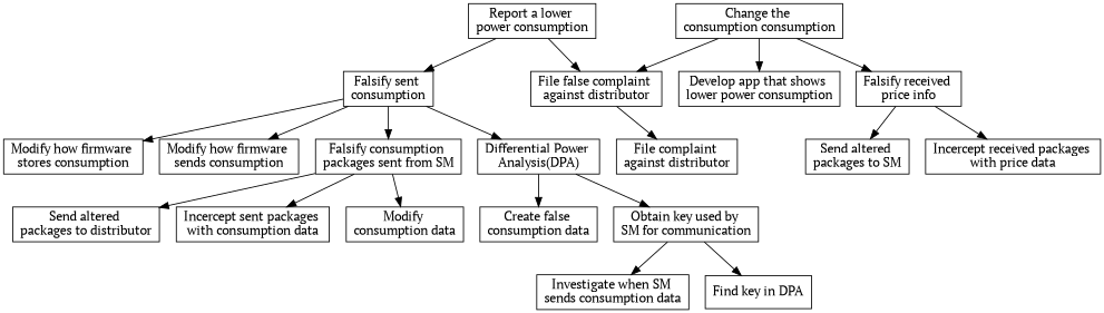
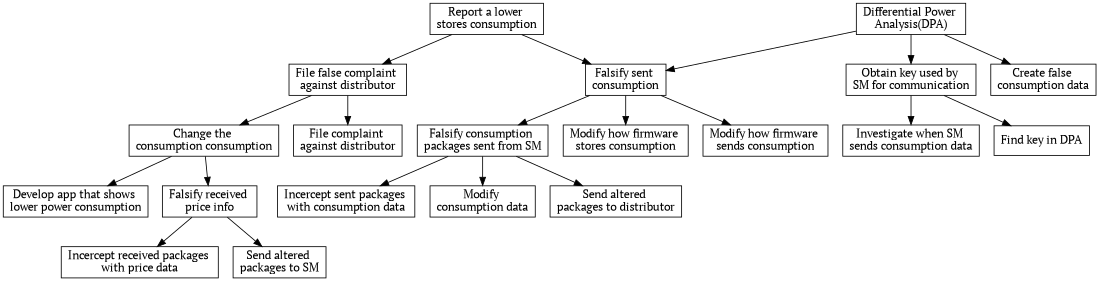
  digraph {
    fontname="PT Serif"
    node [fontname="PT Serif" shape=rectangle]
    edge [fontname="PT Serif"]
-   n1 [label="Report a lower \npower consumption" shape=OR]
+   n1 [label="Report a lower \nstores consumption" shape=OR]
    n2 [label="File false complaint \nagainst distributor" shape=AND]
    n3 [label="Falsify sent \nconsumption" shape=OR]
    n4 [label="Change the \nconsumption consumption" shape=OR]
    n5 [label="File complaint \nagainst distributor"]
    n6 [label="Falsify consumption \npackages sent from SM" shape=AND]
    n7 [label="Differential Power \nAnalysis(DPA)" shape=AND]
    n8 [label="Modify how firmware \nstores consumption"]
    n9 [label="Modify how firmware \nsends consumption"]
    n10 [label="Develop app that shows \nlower power consumption"]
    n11 [label="Falsify received \nprice info" shape=AND]
    n12 [label="Incercept sent packages \nwith consumption data"]
    n13 [label="Modify \nconsumption data"]
    n14 [label="Send altered \npackages to distributor"]
    n15 [label="Obtain key used by \nSM for communication" shape=AND]
    n16 [label="Create false \nconsumption data"]
    n17 [label="Incercept received packages \nwith price data"]
    n18 [label="Send altered \npackages to SM"]
    n19 [label="Investigate when SM \nsends consumption data"]
    n20 [label="Find key in DPA"]
    n1 -> n2
    n1 -> n3
-   n4 -> n2
+   n2 -> n4
    n2 -> n5
    n3 -> n6
-   n3 -> n7
+   n7 -> n3
    n3 -> n8
    n3 -> n9
    n4 -> n10
    n4 -> n11
    n6 -> n12
    n6 -> n13
    n6 -> n14
    n7 -> n15
    n7 -> n16
    n11 -> n17
    n11 -> n18
    n15 -> n19
    n15 -> n20
  }
